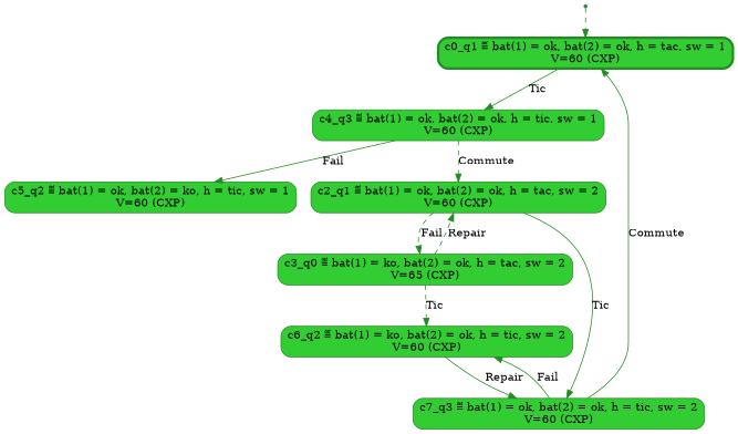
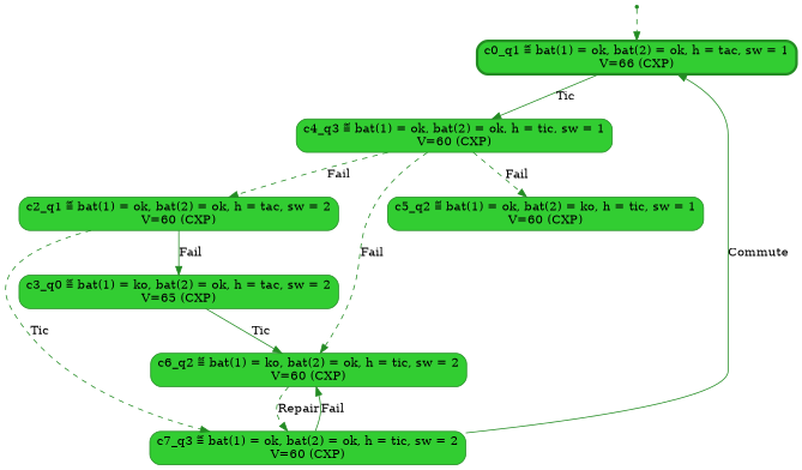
  digraph {
    rankdir=TB
    node [color=forestgreen shape=box fillcolor=limegreen style="rounded, filled"]
    edge [color=forestgreen style=dashed]
    __invisible__ [shape=point fillcolor="" style=""]
-   n2 [label="c0_q1 ≝ bat(1) = ok, bat(2) = ok, h = tac, sw = 1\nV=60 (CXP)" penwidth=3]
+   n2 [label="c0_q1 ≝ bat(1) = ok, bat(2) = ok, h = tac, sw = 1\nV=66 (CXP)" penwidth=3]
    n3 [label="c4_q3 ≝ bat(1) = ok, bat(2) = ok, h = tic, sw = 1\nV=60 (CXP)"]
    n4 [label="c5_q2 ≝ bat(1) = ok, bat(2) = ko, h = tic, sw = 1\nV=60 (CXP)"]
    n5 [label="c2_q1 ≝ bat(1) = ok, bat(2) = ok, h = tac, sw = 2\nV=60 (CXP)"]
    n6 [label="c6_q2 ≝ bat(1) = ko, bat(2) = ok, h = tic, sw = 2\nV=60 (CXP)"]
    n7 [label="c3_q0 ≝ bat(1) = ko, bat(2) = ok, h = tac, sw = 2\nV=65 (CXP)"]
    n8 [label="c7_q3 ≝ bat(1) = ok, bat(2) = ok, h = tic, sw = 2\nV=60 (CXP)"]
    __invisible__ -> n2
    n2 -> n3 [label=Tic style=solid]
-   n3 -> n4 [label=Fail style=solid]
-   n3 -> n5 [label=Commute]
-   n5 -> n7 [label=Fail]
-   n5 -> n8 [label=Tic style=solid]
-   n6 -> n8 [label=Repair style=solid]
-   n7 -> n5 [label=Repair]
-   n7 -> n6 [label=Tic]
+   n3 -> n4 [label=Fail]
+   n3 -> n5 [label=Fail]
+   n3 -> n6 [label=Fail]
+   n5 -> n7 [label=Fail style=solid]
+   n5 -> n8 [label=Tic]
+   n6 -> n8 [label=Repair]
+   n7 -> n6 [label=Tic style=solid]
    n8 -> n2 [label=Commute style=solid]
    n8 -> n6 [label=Fail style=solid]
  }
